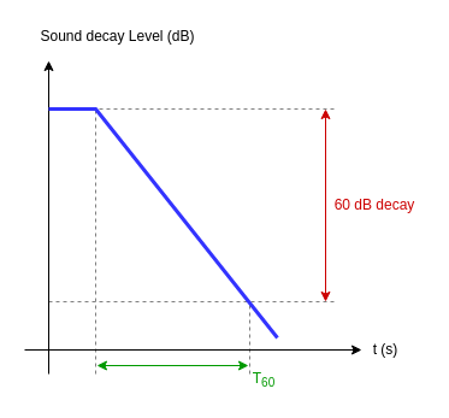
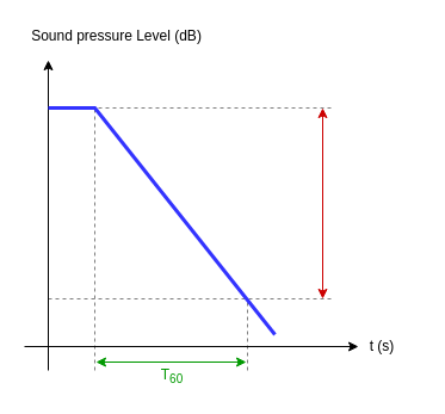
  <mxCell id="0" />
  <mxCell id="1" parent="0" />
  <mxCell id="2" value="" style="endArrow=none;dashed=1;html=1;rounded=0;strokeColor=#808080;" edge="1" parent="1"><mxGeometry width="50" height="50" relative="1" as="geometry"><mxPoint x="40" y="250" as="sourcePoint" /><mxPoint x="280" y="250" as="targetPoint" /></mxGeometry></mxCell>
  <mxCell id="3" value="" style="endArrow=none;dashed=1;html=1;rounded=0;strokeColor=#808080;" edge="1" parent="1"><mxGeometry width="50" height="50" relative="1" as="geometry"><mxPoint x="40" y="90" as="sourcePoint" /><mxPoint x="280" y="90" as="targetPoint" /></mxGeometry></mxCell>
  <mxCell id="4" value="" style="endArrow=none;dashed=1;html=1;rounded=0;strokeColor=#808080;" edge="1" parent="1"><mxGeometry width="50" height="50" relative="1" as="geometry"><mxPoint x="79" y="310" as="sourcePoint" /><mxPoint x="79" y="90" as="targetPoint" /></mxGeometry></mxCell>
  <mxCell id="5" value="" style="endArrow=none;dashed=1;html=1;rounded=0;strokeColor=#808080;" edge="1" parent="1"><mxGeometry width="50" height="50" relative="1" as="geometry"><mxPoint x="207" y="310" as="sourcePoint" /><mxPoint x="207" y="250" as="targetPoint" /></mxGeometry></mxCell>
  <mxCell id="6" value="" style="endArrow=classic;html=1;rounded=0;" edge="1" parent="1"><mxGeometry width="50" height="50" relative="1" as="geometry"><mxPoint x="40" y="310" as="sourcePoint" /><mxPoint x="40" y="50" as="targetPoint" /></mxGeometry></mxCell>
  <mxCell id="7" value="" style="endArrow=classic;html=1;rounded=0;" edge="1" parent="1"><mxGeometry width="50" height="50" relative="1" as="geometry"><mxPoint x="20" y="290" as="sourcePoint" /><mxPoint x="300" y="290" as="targetPoint" /></mxGeometry></mxCell>
  <mxCell id="8" value="" style="endArrow=none;html=1;rounded=0;strokeWidth=3;strokeColor=#3333FF;" edge="1" parent="1"><mxGeometry width="50" height="50" relative="1" as="geometry"><mxPoint x="40" y="90" as="sourcePoint" /><mxPoint x="80" y="90" as="targetPoint" /></mxGeometry></mxCell>
  <mxCell id="9" value="" style="endArrow=none;html=1;rounded=0;strokeWidth=3;strokeColor=#3333FF;" edge="1" parent="1"><mxGeometry width="50" height="50" relative="1" as="geometry"><mxPoint x="79" y="90" as="sourcePoint" /><mxPoint x="230" y="280" as="targetPoint" /></mxGeometry></mxCell>
  <mxCell id="10" value="" style="endArrow=classic;startArrow=classic;html=1;rounded=0;strokeColor=#CC0000;" edge="1" parent="1"><mxGeometry width="50" height="50" relative="1" as="geometry"><mxPoint x="270" y="250" as="sourcePoint" /><mxPoint x="270" y="90" as="targetPoint" /></mxGeometry></mxCell>
- <mxCell id="11" value="60 dB decay" style="text;html=1;align=center;verticalAlign=middle;whiteSpace=wrap;rounded=0;fontColor=#CC0000;" vertex="1" parent="1"><mxGeometry x="271" y="155" width="80" height="30" as="geometry" /></mxCell>
  <mxCell id="12" value="t (s)" style="text;html=1;align=center;verticalAlign=middle;whiteSpace=wrap;rounded=0;" vertex="1" parent="1"><mxGeometry x="300" y="280" width="40" height="20" as="geometry" /></mxCell>
- <mxCell id="13" value="Sound decay Level (dB)" style="text;html=1;align=center;verticalAlign=middle;whiteSpace=wrap;rounded=0;" vertex="1" parent="1"><mxGeometry x="20" y="20" width="155" height="20" as="geometry" /></mxCell>
+ <mxCell id="13" value="Sound pressure Level (dB)" style="text;html=1;align=center;verticalAlign=middle;whiteSpace=wrap;rounded=0;" vertex="1" parent="1"><mxGeometry x="20" y="20" width="155" height="20" as="geometry" /></mxCell>
  <mxCell id="14" value="" style="endArrow=classic;startArrow=classic;html=1;rounded=0;strokeColor=#009900;" edge="1" parent="1"><mxGeometry width="50" height="50" relative="1" as="geometry"><mxPoint x="206" y="303" as="sourcePoint" /><mxPoint x="80" y="303" as="targetPoint" /></mxGeometry></mxCell>
- <mxCell id="15" value="T&lt;sub&gt;60&lt;/sub&gt;" style="text;html=1;align=center;verticalAlign=middle;whiteSpace=wrap;rounded=0;fontColor=#009900;" vertex="1" parent="1"><mxGeometry x="204" y="305" width="30" height="20" as="geometry" /></mxCell>
+ <mxCell id="15" value="T&lt;sub&gt;60&lt;/sub&gt;" style="text;html=1;align=center;verticalAlign=middle;whiteSpace=wrap;rounded=0;fontColor=#009900;" vertex="1" parent="1"><mxGeometry x="129" y="305" width="30" height="20" as="geometry" /></mxCell>
